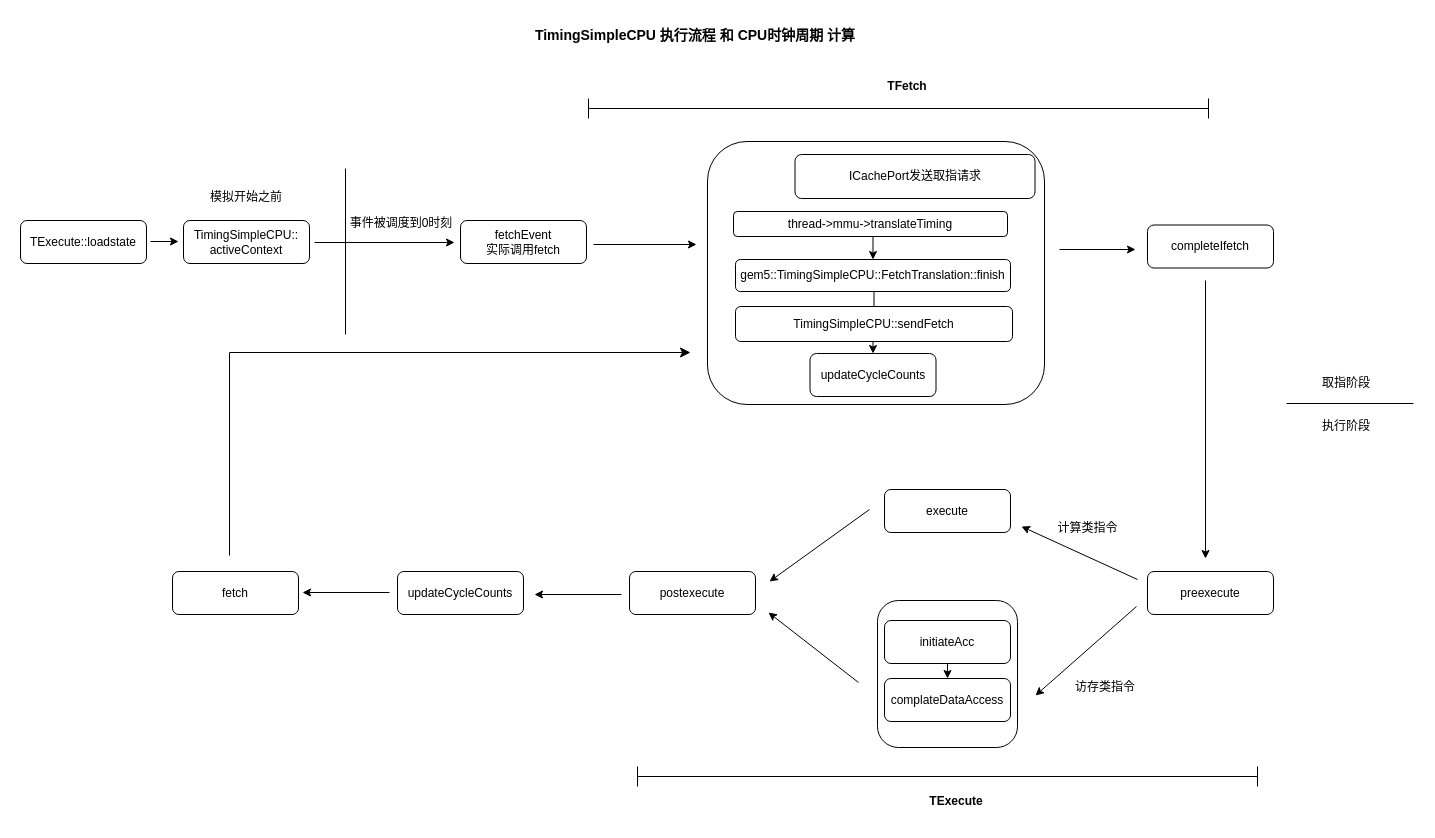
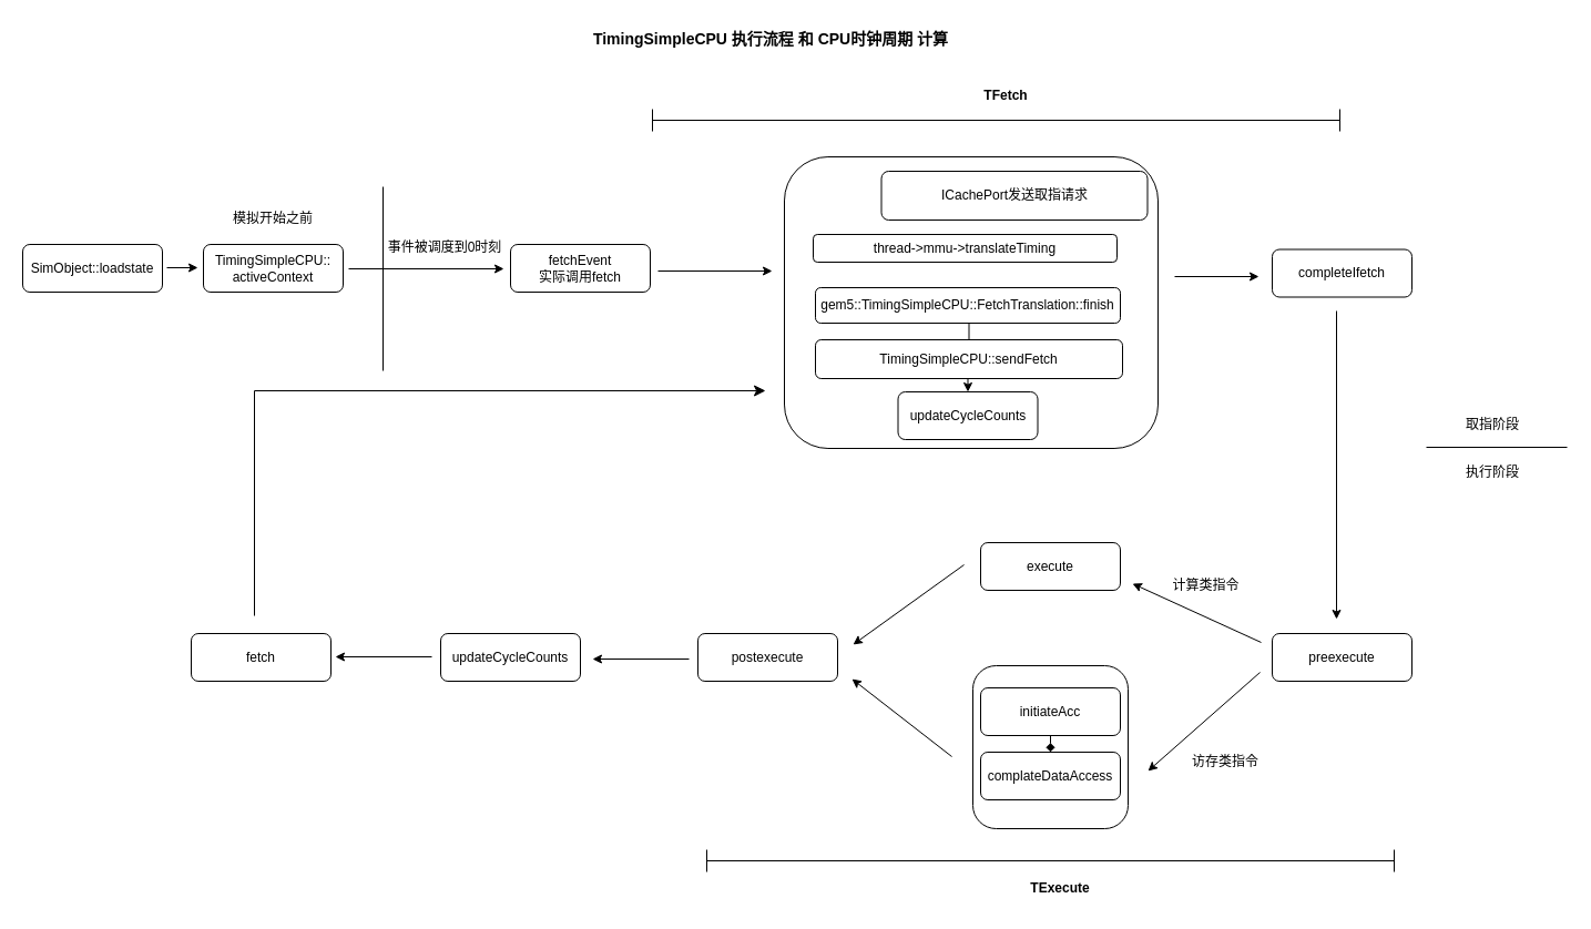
  <mxCell id="0" />
  <mxCell id="1" parent="0" />
  <mxCell id="2" value="&lt;b&gt;&lt;font style=&quot;font-size: 14px;&quot;&gt;TimingSimpleCPU 执行流程 和 CPU时钟周期 计算&lt;/font&gt;&lt;/b&gt;" style="text;html=1;strokeColor=none;fillColor=none;align=center;verticalAlign=middle;whiteSpace=wrap;rounded=0;" vertex="1" parent="1"><mxGeometry x="486" y="20" width="418" height="30" as="geometry" /></mxCell>
- <mxCell id="3" value="TExecute::loadstate" style="rounded=1;whiteSpace=wrap;html=1;" vertex="1" parent="1"><mxGeometry x="20" y="220" width="126" height="43" as="geometry" /></mxCell>
+ <mxCell id="3" value="SimObject::loadstate" style="rounded=1;whiteSpace=wrap;html=1;" vertex="1" parent="1"><mxGeometry x="20" y="220" width="126" height="43" as="geometry" /></mxCell>
  <mxCell id="4" value="TimingSimpleCPU::&lt;br&gt;activeContext" style="rounded=1;whiteSpace=wrap;html=1;" vertex="1" parent="1"><mxGeometry x="183" y="220" width="126" height="43" as="geometry" /></mxCell>
  <mxCell id="5" value="fetchEvent&lt;br&gt;实际调用fetch" style="rounded=1;whiteSpace=wrap;html=1;" vertex="1" parent="1"><mxGeometry x="460" y="220" width="126" height="43" as="geometry" /></mxCell>
  <mxCell id="6" value="preexecute" style="rounded=1;whiteSpace=wrap;html=1;" vertex="1" parent="1"><mxGeometry x="1147" y="571" width="126" height="43" as="geometry" /></mxCell>
  <mxCell id="7" value="execute" style="rounded=1;whiteSpace=wrap;html=1;" vertex="1" parent="1"><mxGeometry x="884" y="489" width="126" height="43" as="geometry" /></mxCell>
  <mxCell id="8" value="postexecute" style="rounded=1;whiteSpace=wrap;html=1;" vertex="1" parent="1"><mxGeometry x="629" y="571" width="126" height="43" as="geometry" /></mxCell>
  <mxCell id="9" value="fetch" style="rounded=1;whiteSpace=wrap;html=1;" vertex="1" parent="1"><mxGeometry x="172" y="571" width="126" height="43" as="geometry" /></mxCell>
  <mxCell id="10" value="updateCycleCounts" style="rounded=1;whiteSpace=wrap;html=1;" vertex="1" parent="1"><mxGeometry x="397" y="571" width="126" height="43" as="geometry" /></mxCell>
  <mxCell id="11" value="模拟开始之前" style="text;html=1;strokeColor=none;fillColor=none;align=center;verticalAlign=middle;whiteSpace=wrap;rounded=0;" vertex="1" parent="1"><mxGeometry x="194" y="181.5" width="104" height="30" as="geometry" /></mxCell>
  <mxCell id="12" value="" style="endArrow=none;html=1;rounded=0;" edge="1" parent="1"><mxGeometry width="50" height="50" relative="1" as="geometry"><mxPoint x="345" y="334" as="sourcePoint" /><mxPoint x="345" y="168" as="targetPoint" /></mxGeometry></mxCell>
  <mxCell id="13" value="" style="endArrow=classic;html=1;rounded=0;" edge="1" parent="1"><mxGeometry width="50" height="50" relative="1" as="geometry"><mxPoint x="314" y="242" as="sourcePoint" /><mxPoint x="454" y="242" as="targetPoint" /></mxGeometry></mxCell>
  <mxCell id="14" value="事件被调度到0时刻" style="text;html=1;strokeColor=none;fillColor=none;align=center;verticalAlign=middle;whiteSpace=wrap;rounded=0;" vertex="1" parent="1"><mxGeometry x="346" y="208" width="110" height="30" as="geometry" /></mxCell>
  <mxCell id="15" value="" style="endArrow=classic;html=1;rounded=0;" edge="1" parent="1"><mxGeometry width="50" height="50" relative="1" as="geometry"><mxPoint x="593" y="244" as="sourcePoint" /><mxPoint x="696" y="244" as="targetPoint" /></mxGeometry></mxCell>
  <mxCell id="16" value="completeIfetch" style="rounded=1;whiteSpace=wrap;html=1;" vertex="1" parent="1"><mxGeometry x="1147" y="224.5" width="126" height="43" as="geometry" /></mxCell>
  <mxCell id="17" value="" style="endArrow=classic;html=1;rounded=0;" edge="1" parent="1"><mxGeometry width="50" height="50" relative="1" as="geometry"><mxPoint x="1059" y="249" as="sourcePoint" /><mxPoint x="1135" y="249" as="targetPoint" /></mxGeometry></mxCell>
  <mxCell id="18" value="" style="group" vertex="1" connectable="0" parent="1"><mxGeometry x="707" y="141" width="337" height="263" as="geometry" /></mxCell>
  <mxCell id="19" value="" style="rounded=1;whiteSpace=wrap;html=1;movable=1;resizable=1;rotatable=1;deletable=1;editable=1;locked=0;connectable=1;" vertex="1" parent="18"><mxGeometry width="337" height="263" as="geometry" /></mxCell>
  <mxCell id="20" value="ICachePort发送取指请求" style="rounded=1;whiteSpace=wrap;html=1;movable=1;resizable=1;rotatable=1;deletable=1;editable=1;locked=0;connectable=1;" vertex="1" parent="18"><mxGeometry x="87.5" y="13" width="240" height="44" as="geometry" /></mxCell>
  <mxCell id="21" value="" style="group;movable=1;resizable=1;rotatable=1;deletable=1;editable=1;locked=0;connectable=1;" vertex="1" connectable="0" parent="18"><mxGeometry x="26" y="70" width="279" height="130" as="geometry" /></mxCell>
  <mxCell id="22" value="thread-&amp;gt;mmu-&amp;gt;translateTiming" style="rounded=1;whiteSpace=wrap;html=1;movable=1;resizable=1;rotatable=1;deletable=1;editable=1;locked=0;connectable=1;" vertex="1" parent="21"><mxGeometry width="274" height="25" as="geometry" /></mxCell>
  <mxCell id="23" value="gem5::TimingSimpleCPU::FetchTranslation::finish" style="rounded=1;whiteSpace=wrap;html=1;movable=1;resizable=1;rotatable=1;deletable=1;editable=1;locked=0;connectable=1;" vertex="1" parent="21"><mxGeometry x="2" y="48" width="275" height="32" as="geometry" /></mxCell>
- <mxCell id="24" style="edgeStyle=orthogonalEdgeStyle;rounded=0;orthogonalLoop=1;jettySize=auto;html=1;exitX=0.5;exitY=1;exitDx=0;exitDy=0;entryX=0.5;entryY=0;entryDx=0;entryDy=0;movable=1;resizable=1;rotatable=1;deletable=1;editable=1;locked=0;connectable=1;" edge="1" parent="21" source="22" target="23"><mxGeometry relative="1" as="geometry" /></mxCell>
  <mxCell id="25" value="TimingSimpleCPU::sendFetch" style="rounded=1;whiteSpace=wrap;html=1;movable=1;resizable=1;rotatable=1;deletable=1;editable=1;locked=0;connectable=1;" vertex="1" parent="21"><mxGeometry x="2" y="95" width="277" height="35" as="geometry" /></mxCell>
  <mxCell id="26" style="edgeStyle=orthogonalEdgeStyle;rounded=0;orthogonalLoop=1;jettySize=auto;html=1;exitX=0.5;exitY=1;exitDx=0;exitDy=0;entryX=0.5;entryY=0;entryDx=0;entryDy=0;movable=1;resizable=1;rotatable=1;deletable=1;editable=1;locked=0;connectable=1;endArrow=none;" edge="1" parent="21" source="23" target="25"><mxGeometry relative="1" as="geometry" /></mxCell>
  <mxCell id="27" value="updateCycleCounts" style="rounded=1;whiteSpace=wrap;html=1;movable=1;resizable=1;rotatable=1;deletable=1;editable=1;locked=0;connectable=1;" vertex="1" parent="18"><mxGeometry x="102.5" y="212" width="126" height="43" as="geometry" /></mxCell>
  <mxCell id="28" style="edgeStyle=orthogonalEdgeStyle;rounded=0;orthogonalLoop=1;jettySize=auto;html=1;exitX=0.5;exitY=1;exitDx=0;exitDy=0;entryX=0.5;entryY=0;entryDx=0;entryDy=0;movable=1;resizable=1;rotatable=1;deletable=1;editable=1;locked=0;connectable=1;" edge="1" parent="18" source="25" target="27"><mxGeometry relative="1" as="geometry" /></mxCell>
  <mxCell id="29" value="" style="endArrow=none;html=1;rounded=0;" edge="1" parent="1"><mxGeometry width="50" height="50" relative="1" as="geometry"><mxPoint x="1286" y="403" as="sourcePoint" /><mxPoint x="1413" y="403" as="targetPoint" /></mxGeometry></mxCell>
  <mxCell id="30" value="取指阶段" style="text;html=1;strokeColor=none;fillColor=none;align=center;verticalAlign=middle;whiteSpace=wrap;rounded=0;" vertex="1" parent="1"><mxGeometry x="1316" y="368" width="60" height="30" as="geometry" /></mxCell>
  <mxCell id="31" value="执行阶段" style="text;html=1;strokeColor=none;fillColor=none;align=center;verticalAlign=middle;whiteSpace=wrap;rounded=0;" vertex="1" parent="1"><mxGeometry x="1316" y="411" width="60" height="30" as="geometry" /></mxCell>
  <mxCell id="32" value="" style="endArrow=classic;html=1;rounded=0;" edge="1" parent="1"><mxGeometry width="50" height="50" relative="1" as="geometry"><mxPoint x="1205" y="280" as="sourcePoint" /><mxPoint x="1205" y="558" as="targetPoint" /></mxGeometry></mxCell>
  <mxCell id="33" value="" style="group" vertex="1" connectable="0" parent="1"><mxGeometry x="877" y="600" width="140" height="147" as="geometry" /></mxCell>
  <mxCell id="34" value="" style="rounded=1;whiteSpace=wrap;html=1;" vertex="1" parent="33"><mxGeometry width="140" height="147" as="geometry" /></mxCell>
  <mxCell id="35" value="initiateAcc" style="rounded=1;whiteSpace=wrap;html=1;" vertex="1" parent="33"><mxGeometry x="7" y="20" width="126" height="43" as="geometry" /></mxCell>
  <mxCell id="36" value="complateDataAccess" style="rounded=1;whiteSpace=wrap;html=1;" vertex="1" parent="33"><mxGeometry x="7" y="78" width="126" height="43" as="geometry" /></mxCell>
- <mxCell id="37" style="edgeStyle=orthogonalEdgeStyle;rounded=0;orthogonalLoop=1;jettySize=auto;html=1;exitX=0.5;exitY=1;exitDx=0;exitDy=0;entryX=0.5;entryY=0;entryDx=0;entryDy=0;" edge="1" parent="33" source="35" target="36"><mxGeometry relative="1" as="geometry" /></mxCell>
+ <mxCell id="37" style="edgeStyle=orthogonalEdgeStyle;rounded=0;orthogonalLoop=1;jettySize=auto;html=1;exitX=0.5;exitY=1;exitDx=0;exitDy=0;entryX=0.5;entryY=0;entryDx=0;entryDy=0;endArrow=diamond;" edge="1" parent="33" source="35" target="36"><mxGeometry relative="1" as="geometry" /></mxCell>
  <mxCell id="38" value="" style="endArrow=classic;html=1;rounded=0;" edge="1" parent="1"><mxGeometry width="50" height="50" relative="1" as="geometry"><mxPoint x="1137" y="579" as="sourcePoint" /><mxPoint x="1021" y="526" as="targetPoint" /></mxGeometry></mxCell>
  <mxCell id="39" value="" style="endArrow=classic;html=1;rounded=0;" edge="1" parent="1"><mxGeometry width="50" height="50" relative="1" as="geometry"><mxPoint x="1136" y="606" as="sourcePoint" /><mxPoint x="1035" y="695" as="targetPoint" /></mxGeometry></mxCell>
  <mxCell id="40" value="计算类指令" style="text;html=1;strokeColor=none;fillColor=none;align=center;verticalAlign=middle;whiteSpace=wrap;rounded=0;" vertex="1" parent="1"><mxGeometry x="1038" y="513" width="99" height="30" as="geometry" /></mxCell>
  <mxCell id="41" value="访存类指令" style="text;html=1;strokeColor=none;fillColor=none;align=center;verticalAlign=middle;whiteSpace=wrap;rounded=0;" vertex="1" parent="1"><mxGeometry x="1060" y="672" width="90" height="30" as="geometry" /></mxCell>
  <mxCell id="42" value="" style="edgeStyle=segmentEdgeStyle;endArrow=classic;html=1;curved=0;rounded=0;endSize=8;startSize=8;" edge="1" parent="1"><mxGeometry width="50" height="50" relative="1" as="geometry"><mxPoint x="229" y="555" as="sourcePoint" /><mxPoint x="690" y="352" as="targetPoint" /><Array as="points"><mxPoint x="229" y="352" /></Array></mxGeometry></mxCell>
  <mxCell id="43" value="" style="endArrow=classic;html=1;rounded=0;" edge="1" parent="1"><mxGeometry width="50" height="50" relative="1" as="geometry"><mxPoint x="869" y="509" as="sourcePoint" /><mxPoint x="769" y="581" as="targetPoint" /></mxGeometry></mxCell>
  <mxCell id="44" value="" style="endArrow=classic;html=1;rounded=0;" edge="1" parent="1"><mxGeometry width="50" height="50" relative="1" as="geometry"><mxPoint x="858" y="682" as="sourcePoint" /><mxPoint x="768" y="612" as="targetPoint" /></mxGeometry></mxCell>
  <mxCell id="45" value="" style="endArrow=classic;html=1;rounded=0;" edge="1" parent="1"><mxGeometry width="50" height="50" relative="1" as="geometry"><mxPoint x="621" y="594" as="sourcePoint" /><mxPoint x="534" y="594" as="targetPoint" /></mxGeometry></mxCell>
  <mxCell id="46" value="" style="endArrow=classic;html=1;rounded=0;" edge="1" parent="1"><mxGeometry width="50" height="50" relative="1" as="geometry"><mxPoint x="389" y="592" as="sourcePoint" /><mxPoint x="302" y="592" as="targetPoint" /></mxGeometry></mxCell>
  <mxCell id="47" value="" style="endArrow=classic;html=1;rounded=0;" edge="1" parent="1"><mxGeometry width="50" height="50" relative="1" as="geometry"><mxPoint x="150" y="241" as="sourcePoint" /><mxPoint x="178" y="241" as="targetPoint" /></mxGeometry></mxCell>
  <mxCell id="48" value="" style="shape=crossbar;whiteSpace=wrap;html=1;rounded=1;" vertex="1" parent="1"><mxGeometry x="588" y="98" width="620" height="20" as="geometry" /></mxCell>
  <mxCell id="49" value="&lt;b&gt;TFetch&lt;/b&gt;" style="text;html=1;strokeColor=none;fillColor=none;align=center;verticalAlign=middle;whiteSpace=wrap;rounded=0;" vertex="1" parent="1"><mxGeometry x="877" y="71" width="60" height="30" as="geometry" /></mxCell>
  <mxCell id="50" value="" style="shape=crossbar;whiteSpace=wrap;html=1;rounded=1;" vertex="1" parent="1"><mxGeometry x="637" y="766" width="620" height="20" as="geometry" /></mxCell>
  <mxCell id="51" value="&lt;b&gt;TExecute&lt;/b&gt;" style="text;html=1;strokeColor=none;fillColor=none;align=center;verticalAlign=middle;whiteSpace=wrap;rounded=0;" vertex="1" parent="1"><mxGeometry x="926" y="786" width="60" height="30" as="geometry" /></mxCell>
